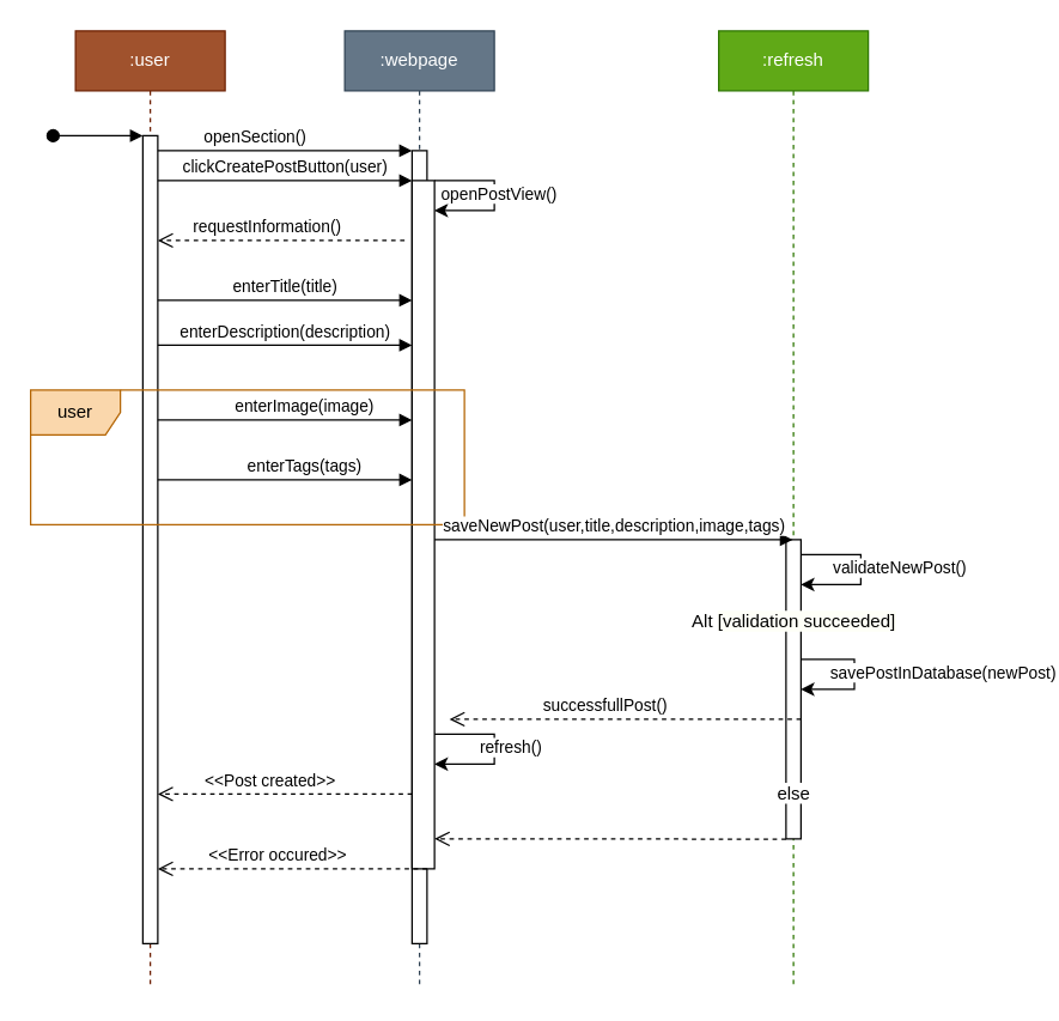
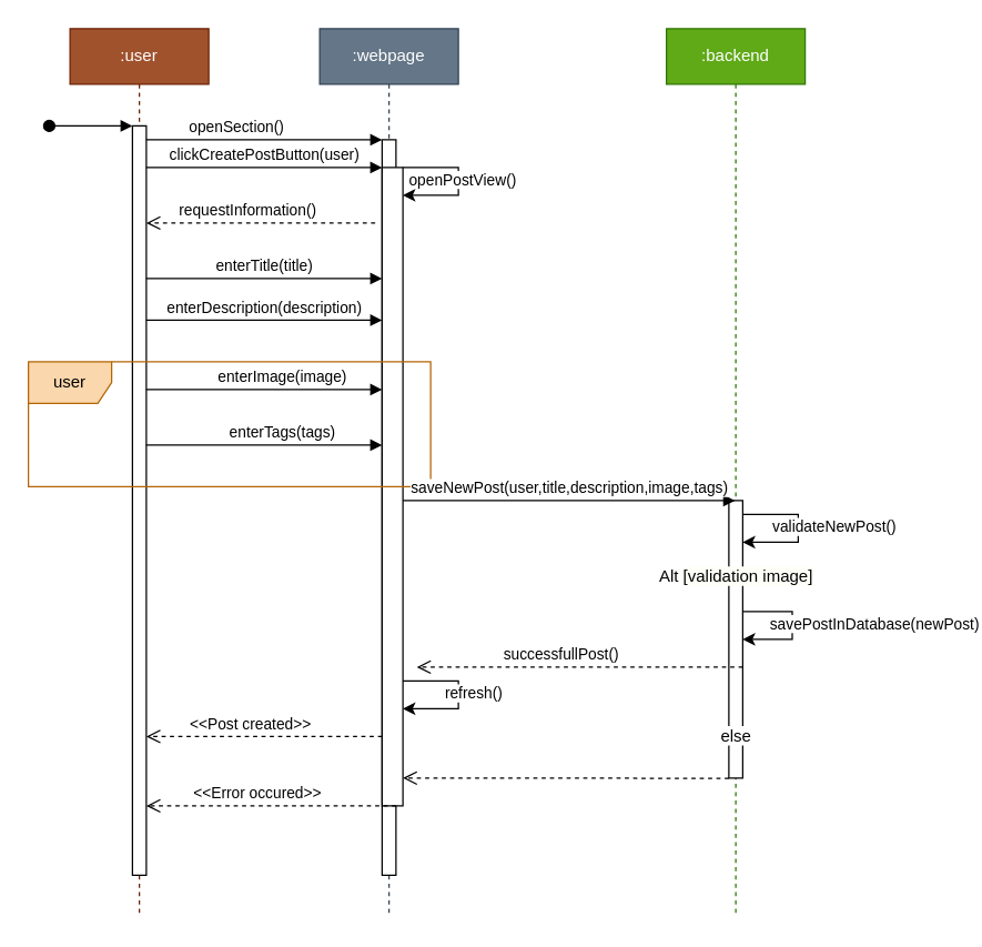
  <mxCell id="0" />
  <mxCell id="1" parent="0" />
  <mxCell id="2" value=":user" style="shape=umlLifeline;perimeter=lifelinePerimeter;whiteSpace=wrap;html=1;container=0;dropTarget=0;collapsible=0;recursiveResize=0;outlineConnect=0;portConstraint=eastwest;newEdgeStyle={&quot;edgeStyle&quot;:&quot;elbowEdgeStyle&quot;,&quot;elbow&quot;:&quot;vertical&quot;,&quot;curved&quot;:0,&quot;rounded&quot;:0};fillColor=#a0522d;strokeColor=#6D1F00;fontColor=#ffffff;" parent="1" vertex="1"><mxGeometry x="50" y="20" width="100" height="640" as="geometry" /></mxCell>
  <mxCell id="3" value="" style="html=1;points=[];perimeter=orthogonalPerimeter;outlineConnect=0;targetShapes=umlLifeline;portConstraint=eastwest;newEdgeStyle={&quot;edgeStyle&quot;:&quot;elbowEdgeStyle&quot;,&quot;elbow&quot;:&quot;vertical&quot;,&quot;curved&quot;:0,&quot;rounded&quot;:0};" parent="2" vertex="1"><mxGeometry x="45" y="70" width="10" height="540" as="geometry" /></mxCell>
  <mxCell id="4" value="" style="html=1;verticalAlign=bottom;startArrow=oval;endArrow=block;startSize=8;edgeStyle=elbowEdgeStyle;elbow=vertical;curved=0;rounded=0;" parent="2" target="3" edge="1"><mxGeometry relative="1" as="geometry"><mxPoint x="-15" y="70" as="sourcePoint" /></mxGeometry></mxCell>
  <mxCell id="5" value=":webpage" style="shape=umlLifeline;perimeter=lifelinePerimeter;whiteSpace=wrap;html=1;container=0;dropTarget=0;collapsible=0;recursiveResize=0;outlineConnect=0;portConstraint=eastwest;newEdgeStyle={&quot;edgeStyle&quot;:&quot;elbowEdgeStyle&quot;,&quot;elbow&quot;:&quot;vertical&quot;,&quot;curved&quot;:0,&quot;rounded&quot;:0};fillColor=#647687;strokeColor=#314354;fontColor=#ffffff;" parent="1" vertex="1"><mxGeometry x="230" y="20" width="100" height="640" as="geometry" /></mxCell>
  <mxCell id="6" value="" style="html=1;points=[];perimeter=orthogonalPerimeter;outlineConnect=0;targetShapes=umlLifeline;portConstraint=eastwest;newEdgeStyle={&quot;edgeStyle&quot;:&quot;elbowEdgeStyle&quot;,&quot;elbow&quot;:&quot;vertical&quot;,&quot;curved&quot;:0,&quot;rounded&quot;:0};" parent="5" vertex="1"><mxGeometry x="45" y="80" width="10" height="530" as="geometry" /></mxCell>
  <mxCell id="7" value="" style="html=1;points=[];perimeter=orthogonalPerimeter;outlineConnect=0;targetShapes=umlLifeline;portConstraint=eastwest;newEdgeStyle={&quot;edgeStyle&quot;:&quot;elbowEdgeStyle&quot;,&quot;elbow&quot;:&quot;vertical&quot;,&quot;curved&quot;:0,&quot;rounded&quot;:0};" vertex="1" parent="5"><mxGeometry x="45" y="100" width="15" height="460" as="geometry" /></mxCell>
  <mxCell id="8" value="" style="edgeStyle=none;orthogonalLoop=1;jettySize=auto;html=1;rounded=0;" edge="1" parent="5"><mxGeometry width="100" relative="1" as="geometry"><mxPoint x="60" y="100" as="sourcePoint" /><mxPoint x="60" y="120" as="targetPoint" /><Array as="points"><mxPoint x="100" y="100" /><mxPoint x="100" y="120" /></Array></mxGeometry></mxCell>
  <mxCell id="9" value="openPostView()" style="edgeLabel;html=1;align=center;verticalAlign=middle;resizable=0;points=[];" vertex="1" connectable="0" parent="8"><mxGeometry x="-0.047" y="2" relative="1" as="geometry"><mxPoint as="offset" /></mxGeometry></mxCell>
  <mxCell id="10" value="openSection()" style="html=1;verticalAlign=bottom;endArrow=block;edgeStyle=elbowEdgeStyle;elbow=horizontal;curved=0;rounded=0;" parent="1" source="3" target="6" edge="1"><mxGeometry x="-0.235" relative="1" as="geometry"><mxPoint x="205" y="110" as="sourcePoint" /><Array as="points"><mxPoint x="190" y="100" /></Array><mxPoint as="offset" /></mxGeometry></mxCell>
- <mxCell id="11" value=":refresh" style="shape=umlLifeline;perimeter=lifelinePerimeter;whiteSpace=wrap;html=1;container=0;dropTarget=0;collapsible=0;recursiveResize=0;outlineConnect=0;portConstraint=eastwest;newEdgeStyle={&quot;edgeStyle&quot;:&quot;elbowEdgeStyle&quot;,&quot;elbow&quot;:&quot;vertical&quot;,&quot;curved&quot;:0,&quot;rounded&quot;:0};fillColor=#60a917;fontColor=#ffffff;strokeColor=#2D7600;" parent="1" vertex="1"><mxGeometry x="480" y="20" width="100" height="640" as="geometry" /></mxCell>
+ <mxCell id="11" value=":backend" style="shape=umlLifeline;perimeter=lifelinePerimeter;whiteSpace=wrap;html=1;container=0;dropTarget=0;collapsible=0;recursiveResize=0;outlineConnect=0;portConstraint=eastwest;newEdgeStyle={&quot;edgeStyle&quot;:&quot;elbowEdgeStyle&quot;,&quot;elbow&quot;:&quot;vertical&quot;,&quot;curved&quot;:0,&quot;rounded&quot;:0};fillColor=#60a917;fontColor=#ffffff;strokeColor=#2D7600;" parent="1" vertex="1"><mxGeometry x="480" y="20" width="100" height="640" as="geometry" /></mxCell>
  <mxCell id="12" value="" style="html=1;points=[];perimeter=orthogonalPerimeter;outlineConnect=0;targetShapes=umlLifeline;portConstraint=eastwest;newEdgeStyle={&quot;edgeStyle&quot;:&quot;elbowEdgeStyle&quot;,&quot;elbow&quot;:&quot;vertical&quot;,&quot;curved&quot;:0,&quot;rounded&quot;:0};" parent="11" vertex="1"><mxGeometry x="45" y="340" width="10" height="200" as="geometry" /></mxCell>
  <mxCell id="13" value="" style="edgeStyle=none;orthogonalLoop=1;jettySize=auto;html=1;rounded=0;" edge="1" parent="11" source="12" target="12"><mxGeometry width="100" relative="1" as="geometry"><mxPoint x="60" y="420" as="sourcePoint" /><mxPoint x="60" y="440" as="targetPoint" /><Array as="points"><mxPoint x="90.7" y="420" /><mxPoint x="90.7" y="440" /></Array></mxGeometry></mxCell>
  <mxCell id="14" value="savePostInDatabase(newPost)" style="edgeLabel;html=1;align=center;verticalAlign=middle;resizable=0;points=[];" vertex="1" connectable="0" parent="13"><mxGeometry x="-0.047" y="2" relative="1" as="geometry"><mxPoint x="57" as="offset" /></mxGeometry></mxCell>
  <mxCell id="15" value="user" style="shape=umlFrame;whiteSpace=wrap;html=1;pointerEvents=0;fillColor=#fad7ac;strokeColor=#b46504;" parent="1" vertex="1"><mxGeometry x="20" y="260" width="290" height="90" as="geometry" /></mxCell>
  <mxCell id="16" value="clickCreatePostButton(user)" style="html=1;verticalAlign=bottom;endArrow=block;edgeStyle=elbowEdgeStyle;elbow=horizontal;curved=0;rounded=0;" edge="1" parent="1" source="3" target="7"><mxGeometry x="-0.003" relative="1" as="geometry"><mxPoint x="110" y="120" as="sourcePoint" /><Array as="points"><mxPoint x="195" y="120" /></Array><mxPoint as="offset" /><mxPoint x="240" y="120" as="targetPoint" /></mxGeometry></mxCell>
  <mxCell id="17" value="requestInformation()" style="html=1;verticalAlign=bottom;endArrow=open;dashed=1;endSize=8;edgeStyle=elbowEdgeStyle;elbow=vertical;curved=0;rounded=0;" edge="1" parent="1"><mxGeometry x="0.114" relative="1" as="geometry"><mxPoint x="105" y="160" as="targetPoint" /><Array as="points"><mxPoint x="200" y="160" /></Array><mxPoint x="270" y="160" as="sourcePoint" /><mxPoint as="offset" /></mxGeometry></mxCell>
  <mxCell id="18" value="enterTitle(title)" style="html=1;verticalAlign=bottom;endArrow=block;edgeStyle=elbowEdgeStyle;elbow=horizontal;curved=0;rounded=0;" edge="1" parent="1" source="3" target="7"><mxGeometry x="-0.003" relative="1" as="geometry"><mxPoint x="110" y="200" as="sourcePoint" /><Array as="points"><mxPoint x="200" y="200" /></Array><mxPoint as="offset" /><mxPoint x="270" y="200" as="targetPoint" /></mxGeometry></mxCell>
  <mxCell id="19" value="enterDescription(description)" style="html=1;verticalAlign=bottom;endArrow=block;edgeStyle=elbowEdgeStyle;elbow=horizontal;curved=0;rounded=0;" edge="1" parent="1" source="3" target="7"><mxGeometry x="-0.003" relative="1" as="geometry"><mxPoint x="110" y="230" as="sourcePoint" /><Array as="points"><mxPoint x="205" y="230" /></Array><mxPoint as="offset" /><mxPoint x="270" y="230" as="targetPoint" /></mxGeometry></mxCell>
  <mxCell id="20" value="enterImage(image)" style="html=1;verticalAlign=bottom;endArrow=block;edgeStyle=elbowEdgeStyle;elbow=horizontal;curved=0;rounded=0;" edge="1" parent="1" target="7"><mxGeometry x="0.151" relative="1" as="geometry"><mxPoint x="105" y="280" as="sourcePoint" /><Array as="points"><mxPoint x="205" y="280" /></Array><mxPoint as="offset" /><mxPoint x="260" y="280" as="targetPoint" /></mxGeometry></mxCell>
  <mxCell id="21" value="enterTags(tags)" style="html=1;verticalAlign=bottom;endArrow=block;edgeStyle=elbowEdgeStyle;elbow=horizontal;curved=0;rounded=0;" edge="1" parent="1" source="3" target="7"><mxGeometry x="0.151" relative="1" as="geometry"><mxPoint x="110" y="320" as="sourcePoint" /><Array as="points"><mxPoint x="210" y="320" /></Array><mxPoint as="offset" /><mxPoint x="270" y="320" as="targetPoint" /></mxGeometry></mxCell>
  <mxCell id="22" value="saveNewPost(user,title,description,image,tags)" style="html=1;verticalAlign=bottom;endArrow=block;edgeStyle=elbowEdgeStyle;elbow=horizontal;curved=0;rounded=0;" edge="1" parent="1" target="11"><mxGeometry x="0.003" relative="1" as="geometry"><mxPoint x="290" y="360" as="sourcePoint" /><Array as="points"><mxPoint x="385" y="360" /></Array><mxPoint as="offset" /><mxPoint x="430" y="360" as="targetPoint" /></mxGeometry></mxCell>
  <mxCell id="23" value="" style="edgeStyle=none;orthogonalLoop=1;jettySize=auto;html=1;rounded=0;" edge="1" parent="1"><mxGeometry width="100" relative="1" as="geometry"><mxPoint x="535" y="370" as="sourcePoint" /><mxPoint x="535" y="390" as="targetPoint" /><Array as="points"><mxPoint x="575" y="370" /><mxPoint x="575" y="390" /></Array></mxGeometry></mxCell>
  <mxCell id="24" value="validateNewPost()" style="edgeLabel;html=1;align=center;verticalAlign=middle;resizable=0;points=[];" vertex="1" connectable="0" parent="23"><mxGeometry x="-0.047" y="2" relative="1" as="geometry"><mxPoint x="23" as="offset" /></mxGeometry></mxCell>
- <mxCell id="25" value="Alt &lt;span style=&quot;background-color: rgb(254, 255, 247);&quot;&gt;[validation succeeded]&lt;/span&gt;" style="text;html=1;align=center;verticalAlign=middle;resizable=0;points=[];autosize=1;strokeColor=none;fillColor=none;" vertex="1" parent="1"><mxGeometry x="450" y="400" width="160" height="30" as="geometry" /></mxCell>
+ <mxCell id="25" value="Alt &lt;span style=&quot;background-color: rgb(254, 255, 247);&quot;&gt;[validation image]&lt;/span&gt;" style="text;html=1;align=center;verticalAlign=middle;resizable=0;points=[];autosize=1;strokeColor=none;fillColor=none;" vertex="1" parent="1"><mxGeometry x="450" y="400" width="160" height="30" as="geometry" /></mxCell>
  <mxCell id="26" value="" style="html=1;verticalAlign=bottom;endArrow=open;dashed=1;endSize=8;edgeStyle=elbowEdgeStyle;elbow=vertical;curved=0;rounded=0;" edge="1" parent="1"><mxGeometry x="-0.021" relative="1" as="geometry"><mxPoint x="290" y="560" as="targetPoint" /><Array as="points" /><mxPoint x="525" y="560.143" as="sourcePoint" /><mxPoint as="offset" /></mxGeometry></mxCell>
  <mxCell id="27" value="" style="edgeStyle=none;orthogonalLoop=1;jettySize=auto;html=1;rounded=0;" edge="1" parent="1"><mxGeometry width="100" relative="1" as="geometry"><mxPoint x="290" y="490" as="sourcePoint" /><mxPoint x="290" y="510" as="targetPoint" /><Array as="points"><mxPoint x="330" y="490" /><mxPoint x="330" y="510" /></Array></mxGeometry></mxCell>
  <mxCell id="28" value="refresh()" style="edgeLabel;html=1;align=center;verticalAlign=middle;resizable=0;points=[];" vertex="1" connectable="0" parent="27"><mxGeometry x="-0.047" y="2" relative="1" as="geometry"><mxPoint x="8" as="offset" /></mxGeometry></mxCell>
  <mxCell id="29" value="&amp;lt;&amp;lt;Post created&amp;gt;&amp;gt;" style="html=1;verticalAlign=bottom;endArrow=open;dashed=1;endSize=8;edgeStyle=elbowEdgeStyle;elbow=vertical;curved=0;rounded=0;" edge="1" parent="1" target="3"><mxGeometry x="0.113" relative="1" as="geometry"><mxPoint x="110" y="530" as="targetPoint" /><Array as="points" /><mxPoint x="275" y="530" as="sourcePoint" /><mxPoint as="offset" /></mxGeometry></mxCell>
  <mxCell id="30" value="&lt;span style=&quot;background-color: rgb(255, 255, 255);&quot;&gt;else&lt;/span&gt;" style="text;html=1;align=center;verticalAlign=middle;resizable=0;points=[];autosize=1;strokeColor=none;fillColor=none;" vertex="1" parent="1"><mxGeometry x="505" y="515" width="50" height="30" as="geometry" /></mxCell>
  <mxCell id="31" value="successfullPost()" style="html=1;verticalAlign=bottom;endArrow=open;dashed=1;endSize=8;edgeStyle=elbowEdgeStyle;elbow=vertical;curved=0;rounded=0;" edge="1" parent="1"><mxGeometry x="0.113" relative="1" as="geometry"><mxPoint x="300" y="480" as="targetPoint" /><Array as="points" /><mxPoint x="535" y="480" as="sourcePoint" /><mxPoint as="offset" /></mxGeometry></mxCell>
  <mxCell id="32" value="&amp;lt;&amp;lt;Error occured&amp;gt;&amp;gt;" style="html=1;verticalAlign=bottom;endArrow=open;dashed=1;endSize=8;edgeStyle=elbowEdgeStyle;elbow=vertical;curved=0;rounded=0;" edge="1" parent="1" target="3"><mxGeometry x="0.113" relative="1" as="geometry"><mxPoint x="115" y="580" as="targetPoint" /><Array as="points" /><mxPoint x="285" y="580" as="sourcePoint" /><mxPoint as="offset" /></mxGeometry></mxCell>
